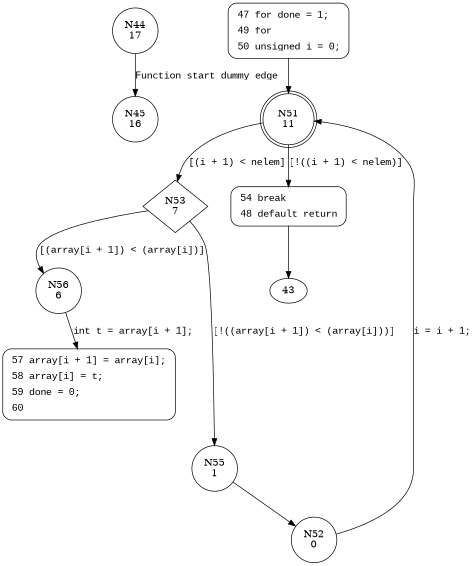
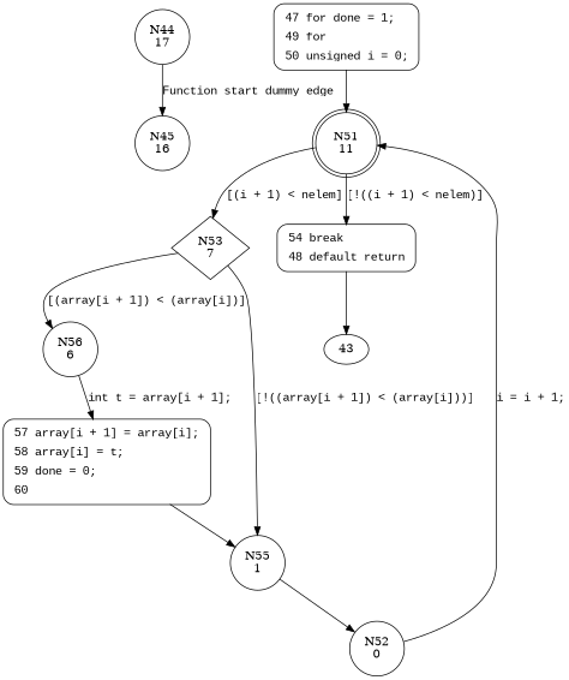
  digraph {
    node [shape=circle]
    edge [fontname="Courier New"]
    n1 [label="N44\n17"]
    n2 [label="N45\n16"]
    n3 [fillcolor=white fontname="Courier New" label=<<table border="0" cellborder="0" cellpadding="3" bgcolor="white"><tr><td align="right">47</td><td align="left">for done = 1;</td></tr><tr><td align="right">49</td><td align="left">for</td></tr><tr><td align="right">50</td><td align="left">unsigned i = 0;</td></tr></table>> penwidth=1 shape=Mrecord style="filled,bold"]
    n4 [label="N51\n11" shape=doublecircle]
    n5 [label="N53\n7" shape=diamond]
    n6 [fillcolor=white fontname="Courier New" label=<<table border="0" cellborder="0" cellpadding="3" bgcolor="white"><tr><td align="right">54</td><td align="left">break</td></tr><tr><td align="right">48</td><td align="left">default return</td></tr></table>> penwidth=1 shape=Mrecord style="filled,bold"]
    n7 [label="N56\n6"]
    n8 [label="N55\n1"]
    43 [shape=""]
    n10 [fillcolor=white fontname="Courier New" label=<<table border="0" cellborder="0" cellpadding="3" bgcolor="white"><tr><td align="right">57</td><td align="left">array[i + 1] = array[i];</td></tr><tr><td align="right">58</td><td align="left">array[i] = t;</td></tr><tr><td align="right">59</td><td align="left">done = 0;</td></tr><tr><td align="right">60</td><td align="left"></td></tr></table>> penwidth=1 shape=Mrecord style="filled,bold"]
    n11 [label="N52\n0"]
    n1 -> n2 [label="Function start dummy edge"]
    n3 -> n4 [fontname=""]
    n4 -> n5 [label="[(i + 1) < nelem]"]
    n4 -> n6 [label="[!((i + 1) < nelem)]"]
    n5 -> n7 [label="[(array[i + 1]) < (array[i])]"]
    n5 -> n8 [label="[!((array[i + 1]) < (array[i]))]"]
    n6 -> 43 [fontname=""]
    n7 -> n10 [label="int t = array[i + 1];"]
    n8 -> n11
+   n10 -> n8 [fontname=""]
    n11 -> n4 [label="i = i + 1;"]
  }
